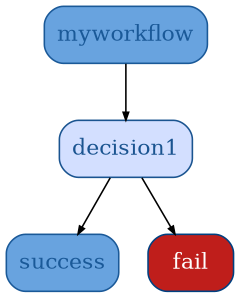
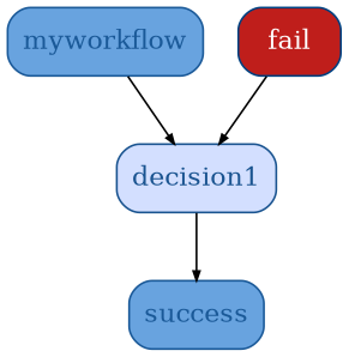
  digraph {
    node [color="#1A5998" fillcolor="#68A3DF" fontcolor="#1A5998" shape=box style="rounded,filled"]
    edge [arrowsize=0.5]
    n1 [label=myworkflow]
    n2 [color="#1A5490" fillcolor="#D3DFFF" fontcolor="#1A5490" label=decision1]
    n3 [label=success]
    n4 [color="#004080" fillcolor="#BF1E1B" fontcolor="#FFFFFF" label=fail]
    n1 -> n2
    n2 -> n3
-   n2 -> n4
+   n4 -> n2
  }
